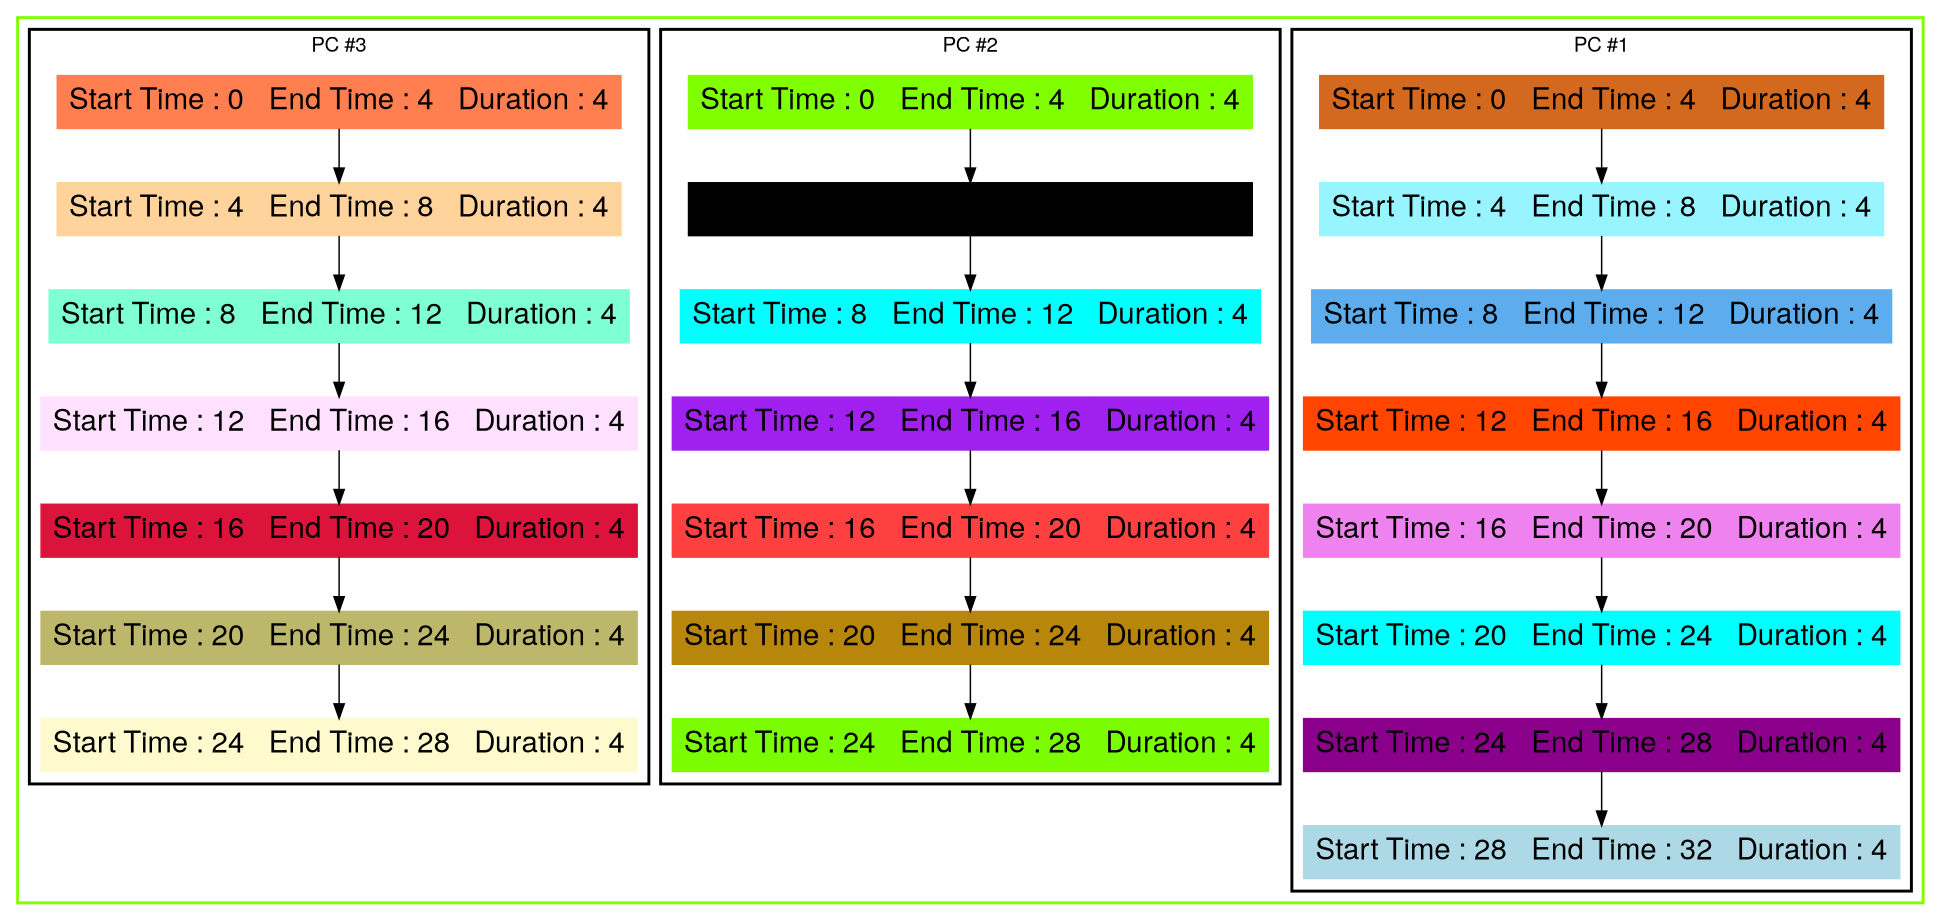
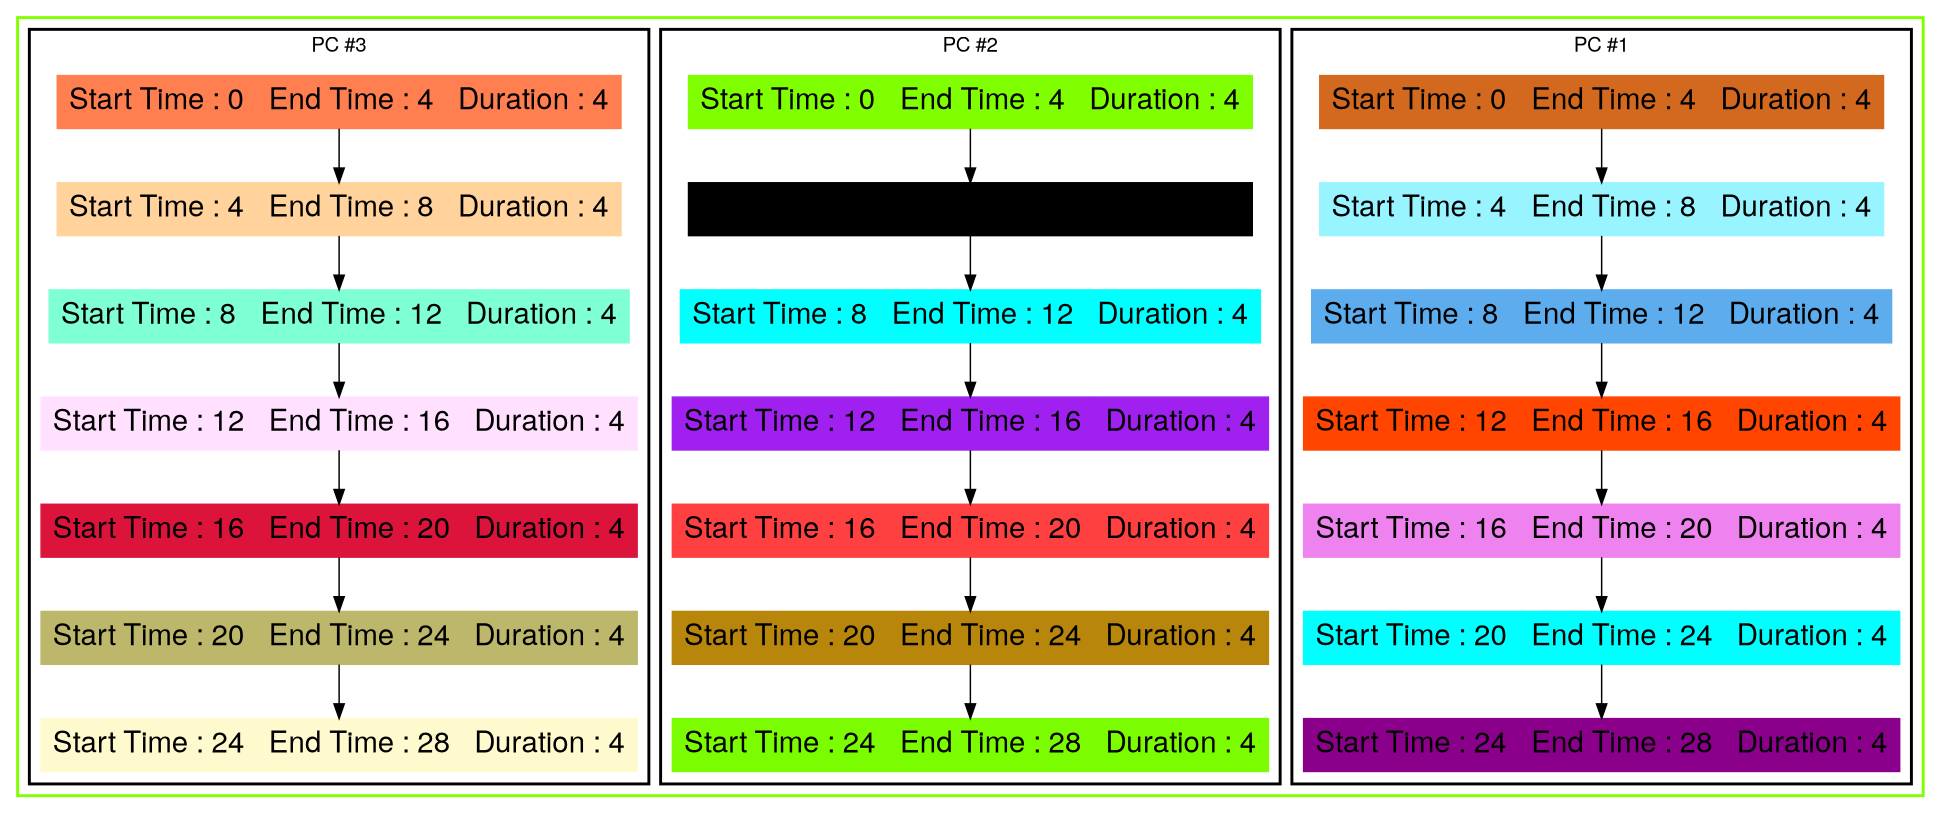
  digraph {
    fontname="Helvetica,Arial,sans-serif"
    rankdir=TB
    node [fontname="Helvetica,Arial,sans-serif" fontsize=20 shape=record style=filled]
    edge [fontname="Helvetica,Arial,sans-serif"]
    n1 [color=chocolate label="Start Time : 0 | End Time : 4 | Duration : 4"]
    n2 [color=cadetblue1 label="Start Time : 4 | End Time : 8 | Duration : 4"]
    n3 [color=steelblue2 label="Start Time : 8 | End Time : 12 | Duration : 4"]
    n4 [color=orangered1 label="Start Time : 12 | End Time : 16 | Duration : 4"]
    n5 [color=violet label="Start Time : 16 | End Time : 20 | Duration : 4"]
    n6 [color=cyan label="Start Time : 20 | End Time : 24 | Duration : 4"]
    n7 [color=darkmagenta label="Start Time : 24 | End Time : 28 | Duration : 4"]
-   n8 [color=lightblue label="Start Time : 28 | End Time : 32 | Duration : 4"]
    n9 [color=chartreuse label="Start Time : 0 | End Time : 4 | Duration : 4"]
    n10 [color=cornflower label="Start Time : 4 | End Time : 8 | Duration : 4"]
    n11 [color=aqua label="Start Time : 8 | End Time : 12 | Duration : 4"]
    n12 [color=x11purple label="Start Time : 12 | End Time : 16 | Duration : 4"]
    n13 [color=brown1 label="Start Time : 16 | End Time : 20 | Duration : 4"]
    n14 [color=darkgoldenrod label="Start Time : 20 | End Time : 24 | Duration : 4"]
    n15 [color=lawngreen label="Start Time : 24 | End Time : 28 | Duration : 4"]
    n16 [color=coral label="Start Time : 0 | End Time : 4 | Duration : 4"]
    n17 [color=burlywood1 label="Start Time : 4 | End Time : 8 | Duration : 4"]
    n18 [color=aquamarine label="Start Time : 8 | End Time : 12 | Duration : 4"]
    n19 [color=thistle1 label="Start Time : 12 | End Time : 16 | Duration : 4"]
    n20 [color=crimson label="Start Time : 16 | End Time : 20 | Duration : 4"]
    n21 [color=darkkhaki label="Start Time : 20 | End Time : 24 | Duration : 4"]
    n22 [color=lemonchiffon label="Start Time : 24 | End Time : 28 | Duration : 4"]
    subgraph cluster_1 {
      color=chartreuse
      style=bold
      subgraph cluster_2 {
        color=black
        label="PC #1"
        style=bold
        n1
        n2
        n3
        n4
        n5
        n6
        n7
-       n8
      }
      subgraph cluster_3 {
        color=black
        label="PC #2"
        style=bold
        n9
        n10
        n11
        n12
        n13
        n14
        n15
      }
      subgraph cluster_4 {
        color=black
        label="PC #3"
        style=bold
        n16
        n17
        n18
        n19
        n20
        n21
        n22
      }
    }
    n1 -> n2
    n2 -> n3
    n3 -> n4
    n4 -> n5
    n5 -> n6
    n6 -> n7
-   n7 -> n8
    n9 -> n10
    n10 -> n11
    n11 -> n12
    n12 -> n13
    n13 -> n14
    n14 -> n15
    n16 -> n17
    n17 -> n18
    n18 -> n19
    n19 -> n20
    n20 -> n21
    n21 -> n22
  }
